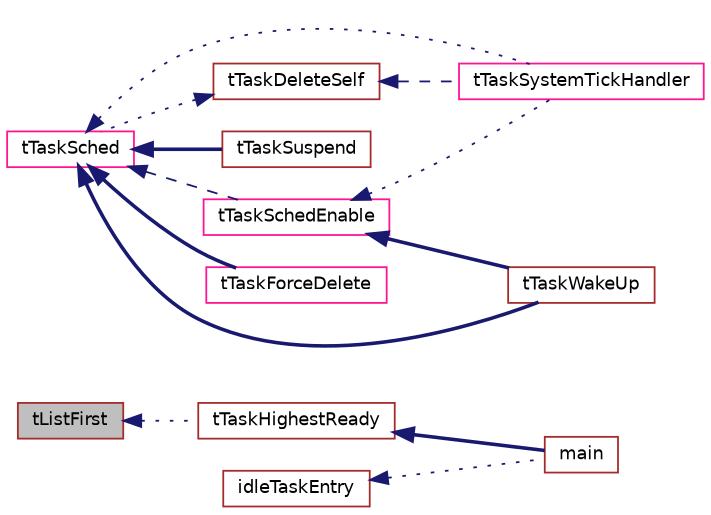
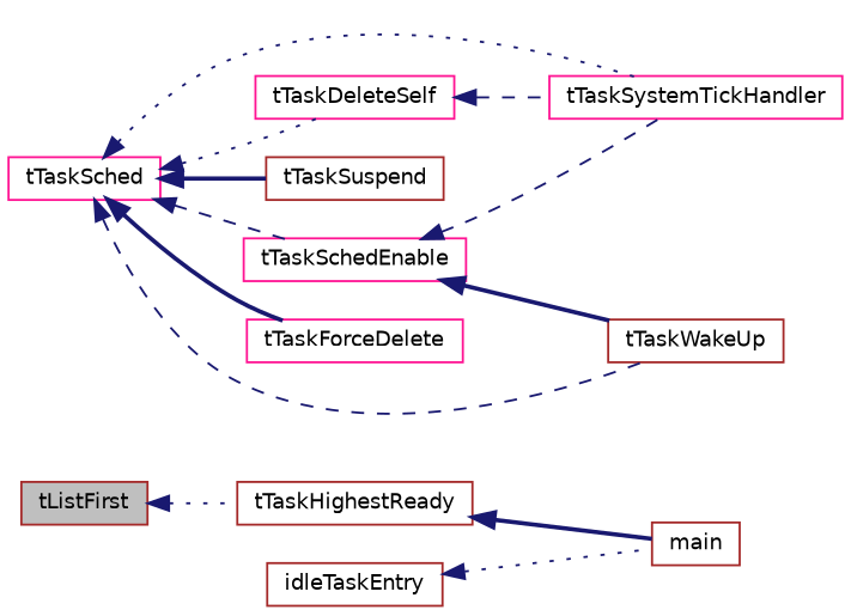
  digraph {
    rankdir=LR
    node [color=brown fillcolor=white fontname=Helvetica fontsize=10 shape=record style=filled]
    edge [color=midnightblue dir=back fontname=Helvetica fontsize=10 labelfontname=Helvetica labelfontsize=10 style=dotted]
    n1 [fillcolor=grey75 fontcolor=black height=0.2 label=tListFirst width=0.4]
    n2 [height=0.2 label=tTaskHighestReady width=0.4]
    n3 [height=0.2 label=main width=0.4]
    n4 [color=deeppink height=0.2 label=tTaskSystemTickHandler width=0.4]
    n5 [color=deeppink height=0.2 label=tTaskSched width=0.4]
    n6 [color=deeppink height=0.2 label=tTaskSchedEnable width=0.4]
    n7 [height=0.2 label=tTaskSuspend width=0.4]
    n8 [height=0.2 label=tTaskWakeUp width=0.4]
    n9 [color=deeppink height=0.2 label=tTaskForceDelete width=0.4]
-   n10 [height=0.2 label=tTaskDeleteSelf width=0.4]
+   n10 [color=deeppink height=0.2 label=tTaskDeleteSelf width=0.4]
    n11 [height=0.2 label=idleTaskEntry width=0.4]
    n1 -> n2
    n2 -> n3 [style=bold]
    n5 -> n4
    n5 -> n6 [style=dashed]
    n5 -> n7 [style=bold]
-   n5 -> n8 [style=bold]
+   n5 -> n8 [style=dashed]
    n5 -> n9 [style=bold]
-   n10 -> n5
-   n6 -> n4
+   n5 -> n10
+   n6 -> n4 [style=dashed]
    n6 -> n8 [style=bold]
    n10 -> n4 [style=dashed]
    n11 -> n3
  }
